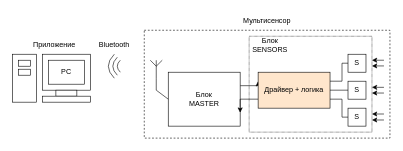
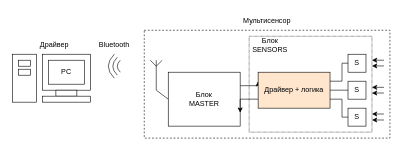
  <mxCell id="0" />
  <mxCell id="1" parent="0" />
  <mxCell id="2" value="" style="rounded=0;whiteSpace=wrap;html=1;dashed=1;" parent="1" vertex="1"><mxGeometry x="240" y="50" width="410" height="180" as="geometry" /></mxCell>
  <mxCell id="3" value="" style="rounded=0;whiteSpace=wrap;html=1;dashed=1;dashPattern=1 1;" vertex="1" parent="1"><mxGeometry x="415" y="60" width="205" height="160" as="geometry" /></mxCell>
  <mxCell id="4" style="edgeStyle=orthogonalEdgeStyle;rounded=0;orthogonalLoop=1;jettySize=auto;html=1;exitX=1;exitY=0.25;exitDx=0;exitDy=0;entryX=0;entryY=0.25;entryDx=0;entryDy=0;" parent="1" source="5" target="7" edge="1"><mxGeometry relative="1" as="geometry" /></mxCell>
  <mxCell id="5" value="Блок&lt;br&gt;MASTER" style="rounded=0;whiteSpace=wrap;html=1;" parent="1" vertex="1"><mxGeometry x="280" y="120" width="120" height="90" as="geometry" /></mxCell>
  <mxCell id="6" style="edgeStyle=orthogonalEdgeStyle;rounded=0;orthogonalLoop=1;jettySize=auto;html=1;exitX=0;exitY=0.75;exitDx=0;exitDy=0;entryX=1;entryY=0.75;entryDx=0;entryDy=0;" parent="1" source="7" target="5" edge="1"><mxGeometry relative="1" as="geometry" /></mxCell>
  <mxCell id="7" value="Драйвер + логика" style="rounded=0;whiteSpace=wrap;html=1;fillColor=#ffe6cc;" parent="1" vertex="1"><mxGeometry x="430" y="120" width="120" height="60" as="geometry" /></mxCell>
  <mxCell id="8" value="" style="endArrow=none;html=1;rounded=0;entryX=0;entryY=0.5;entryDx=0;entryDy=0;" parent="1" target="5" edge="1"><mxGeometry width="50" height="50" relative="1" as="geometry"><mxPoint x="260" y="100" as="sourcePoint" /><mxPoint x="450" y="170" as="targetPoint" /><Array as="points"><mxPoint x="260" y="130" /><mxPoint x="260" y="150" /></Array></mxGeometry></mxCell>
  <mxCell id="9" value="" style="endArrow=none;html=1;rounded=0;" parent="1" edge="1"><mxGeometry width="50" height="50" relative="1" as="geometry"><mxPoint x="270" y="100" as="sourcePoint" /><mxPoint x="250" y="100" as="targetPoint" /><Array as="points"><mxPoint x="260" y="110" /></Array></mxGeometry></mxCell>
  <mxCell id="10" value="Bluetooth" style="text;html=1;strokeColor=none;fillColor=none;align=center;verticalAlign=middle;whiteSpace=wrap;rounded=0;" parent="1" vertex="1"><mxGeometry x="160" y="60" width="60" height="30" as="geometry" /></mxCell>
  <mxCell id="11" value="" style="group" parent="1" vertex="1" connectable="0"><mxGeometry x="170" y="110" width="20" as="geometry" /></mxCell>
  <mxCell id="12" value="" style="curved=1;endArrow=none;html=1;rounded=0;strokeColor=default;endFill=0;" parent="11" edge="1"><mxGeometry width="50" height="50" relative="1" as="geometry"><mxPoint x="30" y="10" as="sourcePoint" /><mxPoint x="30" y="-10" as="targetPoint" /><Array as="points"><mxPoint x="20" /></Array></mxGeometry></mxCell>
  <mxCell id="13" value="" style="curved=1;endArrow=none;html=1;rounded=0;strokeColor=default;endFill=0;" parent="11" edge="1"><mxGeometry width="50" height="50" relative="1" as="geometry"><mxPoint x="25" y="15" as="sourcePoint" /><mxPoint x="25" y="-15" as="targetPoint" /><Array as="points"><mxPoint x="10" /></Array></mxGeometry></mxCell>
  <mxCell id="14" value="" style="curved=1;endArrow=none;html=1;rounded=0;strokeColor=default;endFill=0;" parent="11" edge="1"><mxGeometry width="50" height="50" relative="1" as="geometry"><mxPoint x="20" y="20" as="sourcePoint" /><mxPoint x="20" y="-20" as="targetPoint" /><Array as="points"><mxPoint /></Array></mxGeometry></mxCell>
  <mxCell id="15" value="" style="group" parent="1" vertex="1" connectable="0"><mxGeometry x="20" y="90" width="130" height="80" as="geometry" /></mxCell>
  <mxCell id="16" value="" style="rounded=0;whiteSpace=wrap;html=1;" parent="15" vertex="1"><mxGeometry x="50" width="80" height="60" as="geometry" /></mxCell>
  <mxCell id="17" value="PC" style="rounded=0;whiteSpace=wrap;html=1;" parent="15" vertex="1"><mxGeometry x="60" y="10" width="60" height="40" as="geometry" /></mxCell>
  <mxCell id="18" value="" style="rounded=0;whiteSpace=wrap;html=1;" parent="15" vertex="1"><mxGeometry width="40" height="80" as="geometry" /></mxCell>
  <mxCell id="19" value="" style="rounded=0;whiteSpace=wrap;html=1;" parent="15" vertex="1"><mxGeometry x="10" y="10" width="20" height="10" as="geometry" /></mxCell>
  <mxCell id="20" value="" style="rounded=0;whiteSpace=wrap;html=1;" parent="15" vertex="1"><mxGeometry x="10" y="25" width="20" height="10" as="geometry" /></mxCell>
  <mxCell id="21" value="" style="rounded=0;whiteSpace=wrap;html=1;" parent="15" vertex="1"><mxGeometry x="72.5" y="60" width="35" height="10" as="geometry" /></mxCell>
  <mxCell id="22" value="" style="rounded=0;whiteSpace=wrap;html=1;" parent="15" vertex="1"><mxGeometry x="50" y="70" width="80" height="10" as="geometry" /></mxCell>
  <mxCell id="23" style="edgeStyle=orthogonalEdgeStyle;rounded=0;orthogonalLoop=1;jettySize=auto;html=1;exitX=0;exitY=0.5;exitDx=0;exitDy=0;entryX=1;entryY=0.25;entryDx=0;entryDy=0;endArrow=none;endFill=0;" parent="1" source="24" target="7" edge="1"><mxGeometry relative="1" as="geometry"><Array as="points"><mxPoint x="570" y="105" /><mxPoint x="570" y="135" /></Array></mxGeometry></mxCell>
  <mxCell id="24" value="S" style="rounded=0;whiteSpace=wrap;html=1;" parent="1" vertex="1"><mxGeometry x="580" y="90" width="30" height="30" as="geometry" /></mxCell>
  <mxCell id="25" style="edgeStyle=orthogonalEdgeStyle;rounded=0;orthogonalLoop=1;jettySize=auto;html=1;exitX=0;exitY=0.5;exitDx=0;exitDy=0;entryX=1;entryY=0.5;entryDx=0;entryDy=0;endArrow=none;endFill=0;" parent="1" source="26" target="7" edge="1"><mxGeometry relative="1" as="geometry" /></mxCell>
  <mxCell id="26" value="S" style="rounded=0;whiteSpace=wrap;html=1;" parent="1" vertex="1"><mxGeometry x="580" y="135" width="30" height="30" as="geometry" /></mxCell>
  <mxCell id="27" style="edgeStyle=orthogonalEdgeStyle;rounded=0;orthogonalLoop=1;jettySize=auto;html=1;exitX=0;exitY=0.5;exitDx=0;exitDy=0;entryX=1;entryY=0.75;entryDx=0;entryDy=0;endArrow=none;endFill=0;" parent="1" source="28" target="7" edge="1"><mxGeometry relative="1" as="geometry"><Array as="points"><mxPoint x="570" y="195" /><mxPoint x="570" y="165" /></Array></mxGeometry></mxCell>
  <mxCell id="28" value="S" style="rounded=0;whiteSpace=wrap;html=1;" parent="1" vertex="1"><mxGeometry x="580" y="180" width="30" height="30" as="geometry" /></mxCell>
  <mxCell id="29" value="" style="endArrow=classic;html=1;rounded=0;" parent="1" edge="1"><mxGeometry width="50" height="50" relative="1" as="geometry"><mxPoint x="640" y="100" as="sourcePoint" /><mxPoint x="620" y="100" as="targetPoint" /></mxGeometry></mxCell>
  <mxCell id="30" value="" style="endArrow=classic;html=1;rounded=0;" parent="1" edge="1"><mxGeometry width="50" height="50" relative="1" as="geometry"><mxPoint x="640" y="109.52" as="sourcePoint" /><mxPoint x="620" y="109.52" as="targetPoint" /></mxGeometry></mxCell>
  <mxCell id="31" value="" style="group" parent="1" vertex="1" connectable="0"><mxGeometry x="620" y="145.24" width="20" height="9.52" as="geometry" /></mxCell>
  <mxCell id="32" value="" style="endArrow=classic;html=1;rounded=0;" parent="31" edge="1"><mxGeometry width="50" height="50" relative="1" as="geometry"><mxPoint x="20" as="sourcePoint" /><mxPoint as="targetPoint" /></mxGeometry></mxCell>
  <mxCell id="33" value="" style="endArrow=classic;html=1;rounded=0;" parent="31" edge="1"><mxGeometry width="50" height="50" relative="1" as="geometry"><mxPoint x="20" y="9.52" as="sourcePoint" /><mxPoint y="9.52" as="targetPoint" /></mxGeometry></mxCell>
  <mxCell id="34" value="" style="group" parent="1" vertex="1" connectable="0"><mxGeometry x="620" y="189.76" width="20" height="9.52" as="geometry" /></mxCell>
  <mxCell id="35" value="" style="endArrow=classic;html=1;rounded=0;" parent="34" edge="1"><mxGeometry width="50" height="50" relative="1" as="geometry"><mxPoint x="20" as="sourcePoint" /><mxPoint as="targetPoint" /></mxGeometry></mxCell>
  <mxCell id="36" value="" style="endArrow=classic;html=1;rounded=0;" parent="1" edge="1"><mxGeometry width="50" height="50" relative="1" as="geometry"><mxPoint x="640" y="199.76" as="sourcePoint" /><mxPoint x="620" y="199.76" as="targetPoint" /></mxGeometry></mxCell>
- <mxCell id="37" value="Приложение" style="text;html=1;strokeColor=none;fillColor=none;align=center;verticalAlign=middle;whiteSpace=wrap;rounded=0;" parent="1" vertex="1"><mxGeometry x="60" y="60" width="60" height="30" as="geometry" /></mxCell>
+ <mxCell id="37" value="Драйвер" style="text;html=1;strokeColor=none;fillColor=none;align=center;verticalAlign=middle;whiteSpace=wrap;rounded=0;" parent="1" vertex="1"><mxGeometry x="60" y="60" width="60" height="30" as="geometry" /></mxCell>
  <mxCell id="38" value="Мультисенсор" style="text;html=1;strokeColor=none;fillColor=none;align=center;verticalAlign=middle;whiteSpace=wrap;rounded=0;" parent="1" vertex="1"><mxGeometry x="415" y="20" width="60" height="30" as="geometry" /></mxCell>
  <mxCell id="39" value="Блок&lt;br&gt;SENSORS" style="text;html=1;strokeColor=none;fillColor=none;align=center;verticalAlign=middle;whiteSpace=wrap;rounded=0;" vertex="1" parent="1"><mxGeometry x="420" y="60" width="60" height="30" as="geometry" /></mxCell>
